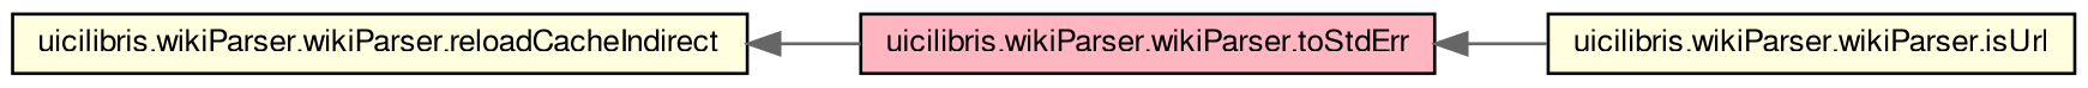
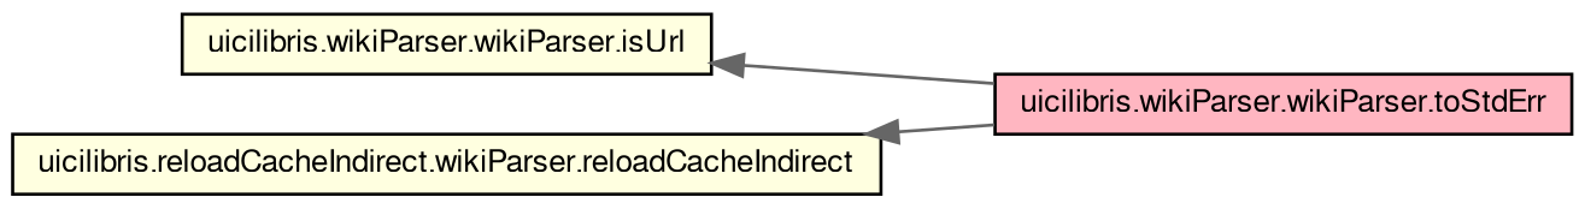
  digraph {
    rankdir=LR
    node [color=black fillcolor=lightyellow fontname=FreeSans fontsize=10 shape=record style=filled]
    edge [color=gray40 dir=back fontname=FreeSans fontsize=10 labelfontname=FreeSans labelfontsize=10 style=solid]
    n1 [fillcolor=lightpink fontcolor=black height=0.2 label="uicilibris.wikiParser.wikiParser.toStdErr" width=0.4]
    n2 [height=0.2 label="uicilibris.wikiParser.wikiParser.isUrl" width=0.4]
-   n3 [height=0.2 label="uicilibris.wikiParser.wikiParser.reloadCacheIndirect" width=0.4]
-   n1 -> n2
+   n3 [height=0.2 label="uicilibris.reloadCacheIndirect.wikiParser.reloadCacheIndirect" width=0.4]
+   n2 -> n1
    n3 -> n1
  }
